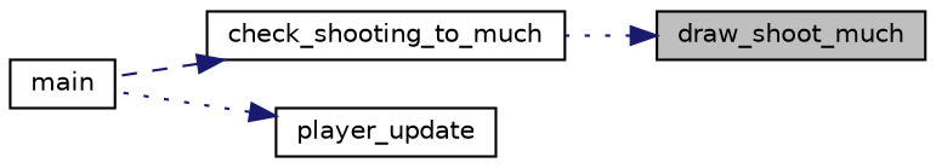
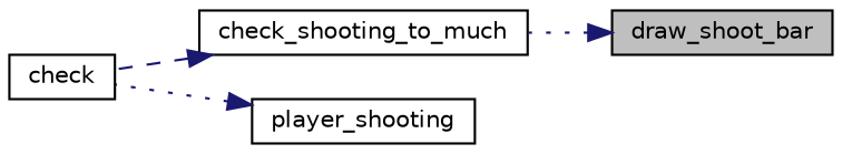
  digraph {
    rankdir=RL
    node [color=black fillcolor=white fontname=Helvetica fontsize=10 shape=record style=filled]
    edge [color=midnightblue dir=back fontname=Helvetica fontsize=10 labelfontname=Helvetica labelfontsize=10 style=dotted]
-   n1 [fillcolor=grey75 fontcolor=black height=0.2 label=draw_shoot_much width=0.4]
+   n1 [fillcolor=grey75 fontcolor=black height=0.2 label=draw_shoot_bar width=0.4]
    n2 [height=0.2 label=check_shooting_to_much width=0.4]
-   n3 [height=0.2 label=main width=0.4]
-   n4 [height=0.2 label=player_update width=0.4]
+   n3 [height=0.2 label=check width=0.4]
+   n4 [height=0.2 label=player_shooting width=0.4]
    n1 -> n2
    n2 -> n3 [style=dashed]
    n4 -> n3
  }
